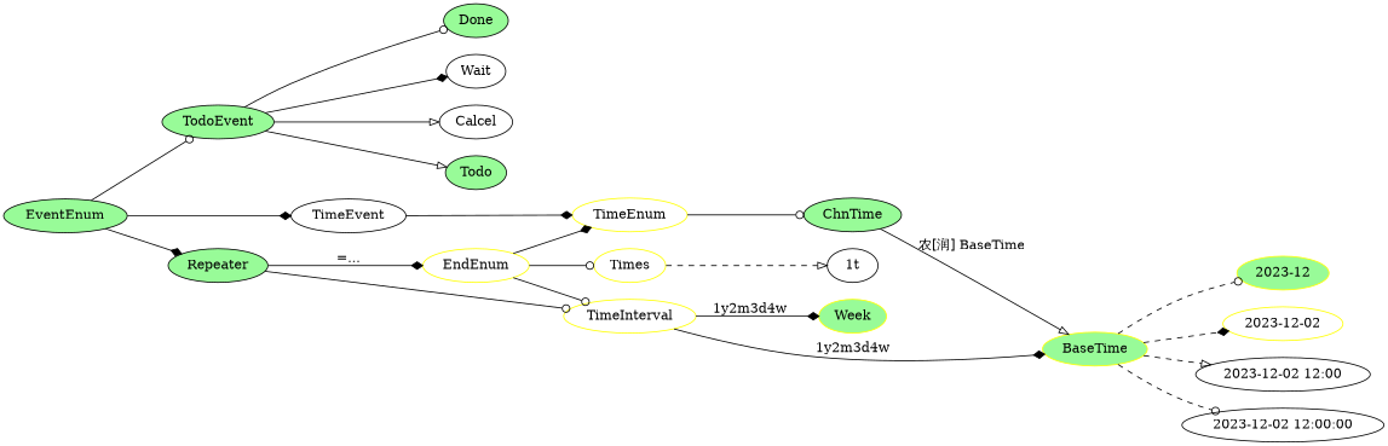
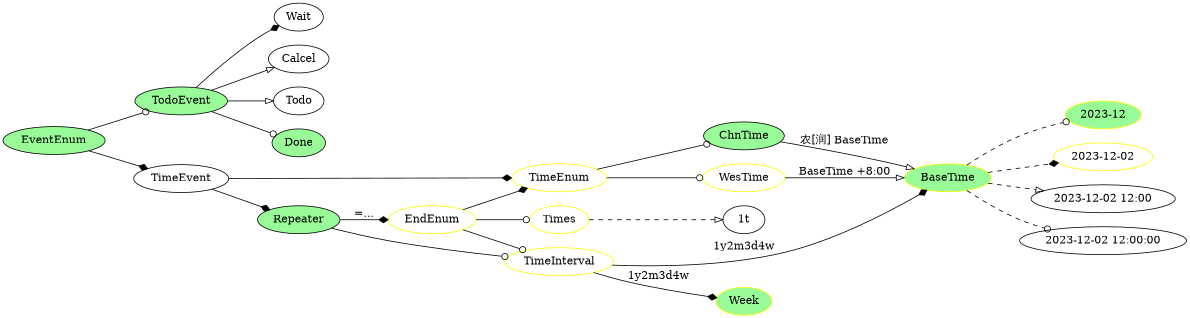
  digraph {
    rankdir=LR
    node [fillcolor=white style=filled]
    edge [arrowhead=odot]
    BaseTime [color=yellow fillcolor=palegreen]
    "2023-12" [color=yellow fillcolor=palegreen]
    "2023-12-02" [color=yellow]
    "2023-12-02 12:00"
    "2023-12-02 12:00:00"
+   WesTime [color=yellow]
    TimeInterval [color=yellow]
    Week [color=yellow fillcolor=palegreen]
    TimeEnum [color=yellow]
    ChnTime [fillcolor=palegreen]
    EndEnum [color=yellow]
    Times [color=yellow]
    "1t"
    EventEnum [fillcolor=palegreen]
    TodoEvent [fillcolor=palegreen]
    TimeEvent
-   Todo [fillcolor=palegreen]
+   Todo
    Done [fillcolor=palegreen]
    Wait
    Calcel
    Repeater [fillcolor=palegreen]
    BaseTime -> "2023-12" [style=dashed]
    BaseTime -> "2023-12-02" [arrowhead=diamond style=dashed]
    BaseTime -> "2023-12-02 12:00" [arrowhead=onormal style=dashed]
    BaseTime -> "2023-12-02 12:00:00" [style=dashed]
+   WesTime -> BaseTime [arrowhead=onormal label="BaseTime +8:00"]
    TimeInterval -> BaseTime [arrowhead=diamond label="1y2m3d4w"]
    TimeInterval -> Week [arrowhead=diamond label="1y2m3d4w"]
+   TimeEnum -> WesTime
    TimeEnum -> ChnTime
    ChnTime -> BaseTime [arrowhead=onormal label="农[润] BaseTime"]
    EndEnum -> TimeInterval
    EndEnum -> TimeEnum [arrowhead=diamond]
    EndEnum -> Times
    Times -> "1t" [arrowhead=onormal style=dashed]
    EventEnum -> TodoEvent
    EventEnum -> TimeEvent [arrowhead=diamond]
    TodoEvent -> Todo [arrowhead=onormal]
    TodoEvent -> Done
    TodoEvent -> Wait [arrowhead=diamond]
    TodoEvent -> Calcel [arrowhead=onormal]
    TimeEvent -> TimeEnum [arrowhead=diamond]
-   EventEnum -> Repeater [arrowhead=diamond]
+   TimeEvent -> Repeater [arrowhead=diamond]
    Repeater -> TimeInterval
    Repeater -> EndEnum [arrowhead=diamond label="=..."]
  }
